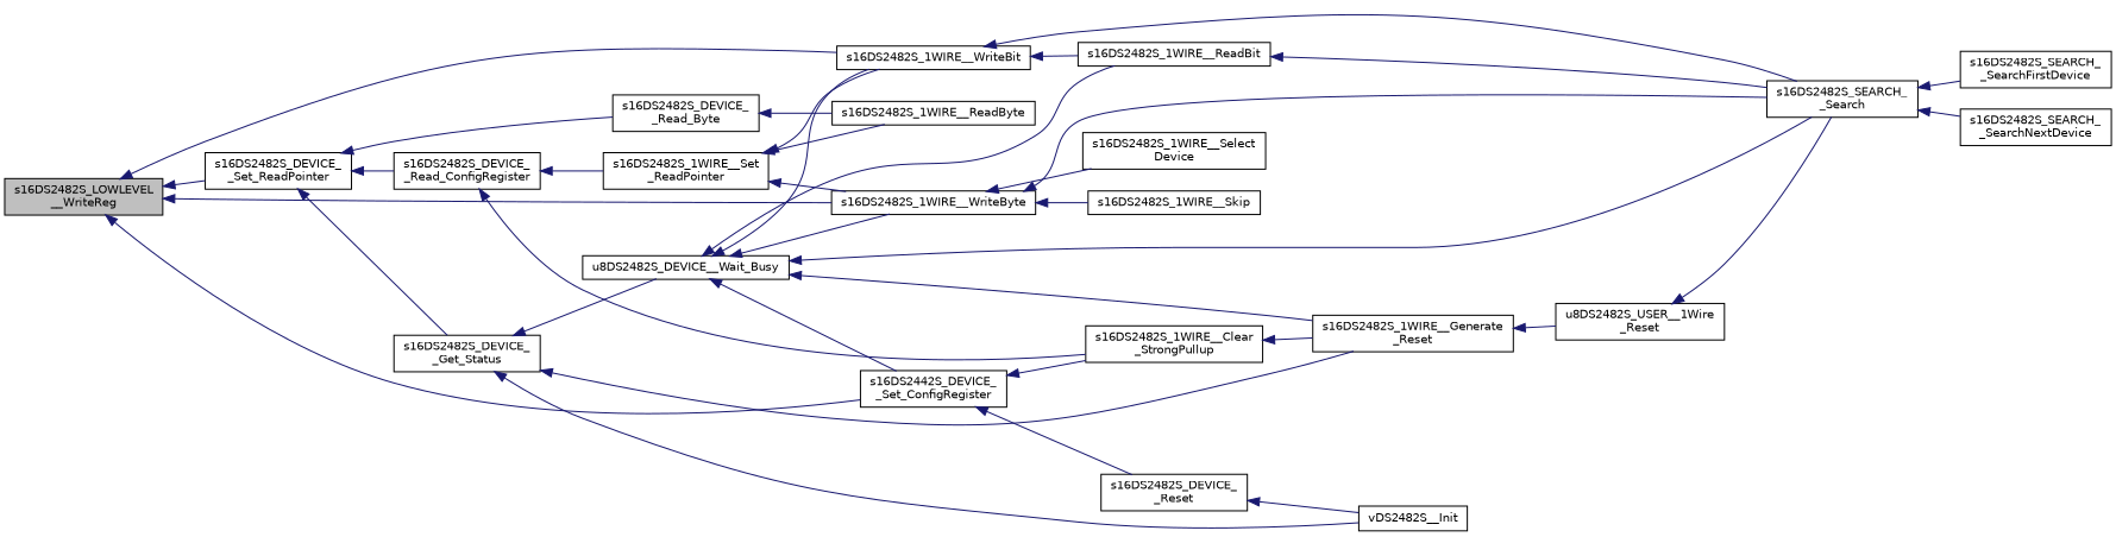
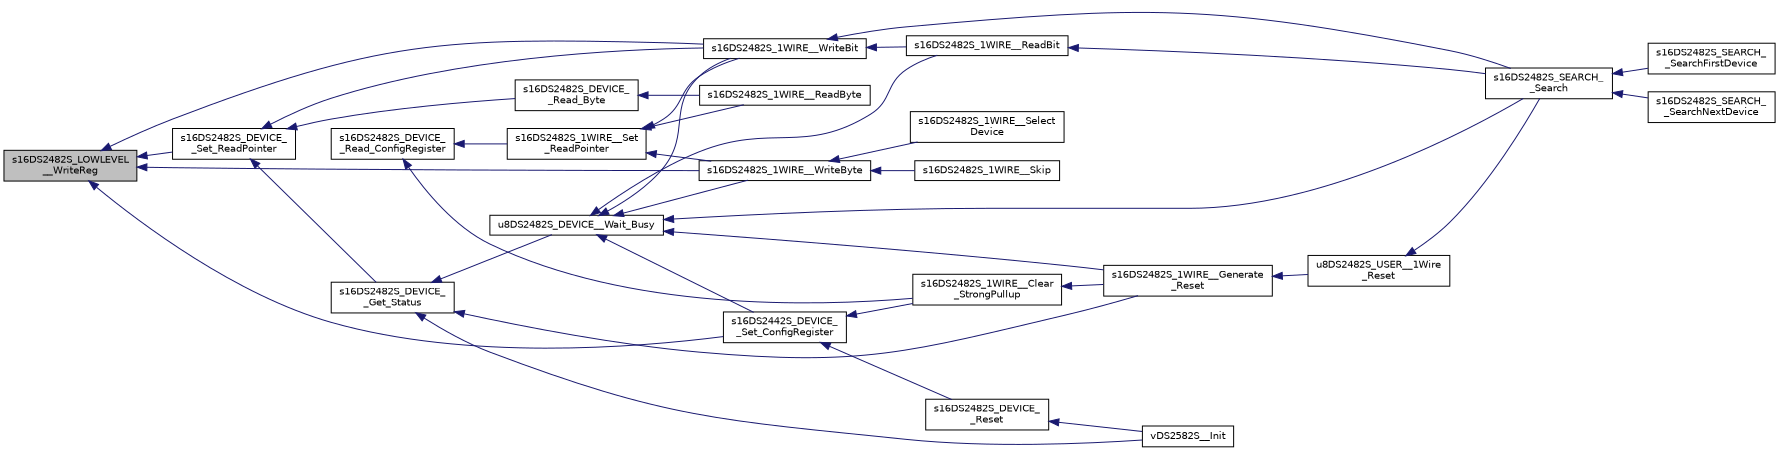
  digraph {
    rankdir=LR
    node [color=black fillcolor=white fontname=Helvetica fontsize=10 shape=record style=filled]
    edge [color=midnightblue dir=back fontname=Helvetica fontsize=10 labelfontname=Helvetica labelfontsize=10 style=solid]
    n1 [fillcolor=grey75 fontcolor=black height=0.2 label="s16DS2482S_LOWLEVEL\l__WriteReg" width=0.4]
    n2 [height=0.2 label=s16DS2482S_1WIRE__WriteBit width=0.4]
    n3 [height=0.2 label=s16DS2482S_1WIRE__WriteByte width=0.4]
    n4 [height=0.2 label="s16DS2442S_DEVICE_\l_Set_ConfigRegister" width=0.4]
    n5 [height=0.2 label="s16DS2482S_DEVICE_\l_Set_ReadPointer" width=0.4]
    n6 [height=0.2 label=s16DS2482S_1WIRE__ReadBit width=0.4]
    n7 [height=0.2 label="s16DS2482S_SEARCH_\l_Search" width=0.4]
    n8 [height=0.2 label="s16DS2482S_1WIRE__Select\lDevice" width=0.4]
    n9 [height=0.2 label=s16DS2482S_1WIRE__Skip width=0.4]
    n10 [height=0.2 label="s16DS2482S_DEVICE_\l_Reset" width=0.4]
    n11 [height=0.2 label="s16DS2482S_1WIRE__Clear\l_StrongPullup" width=0.4]
    n12 [height=0.2 label="s16DS2482S_DEVICE_\l_Get_Status" width=0.4]
    n13 [height=0.2 label="s16DS2482S_DEVICE_\l_Read_Byte" width=0.4]
    n14 [height=0.2 label="s16DS2482S_DEVICE_\l_Read_ConfigRegister" width=0.4]
    n15 [height=0.2 label="s16DS2482S_SEARCH_\l_SearchFirstDevice" width=0.4]
    n16 [height=0.2 label="s16DS2482S_SEARCH_\l_SearchNextDevice" width=0.4]
-   n17 [height=0.2 label=vDS2482S__Init width=0.4]
+   n17 [height=0.2 label=vDS2582S__Init width=0.4]
    n18 [height=0.2 label="s16DS2482S_1WIRE__Generate\l_Reset" width=0.4]
    n19 [height=0.2 label="u8DS2482S_USER__1Wire\l_Reset" width=0.4]
    n20 [height=0.2 label=u8DS2482S_DEVICE__Wait_Busy width=0.4]
    n21 [height=0.2 label=s16DS2482S_1WIRE__ReadByte width=0.4]
    n22 [height=0.2 label="s16DS2482S_1WIRE__Set\l_ReadPointer" width=0.4]
    n1 -> n2
    n1 -> n3
    n1 -> n4
    n1 -> n5
    n2 -> n6
    n2 -> n7
-   n3 -> n7
    n3 -> n8
    n3 -> n9
    n4 -> n10
    n4 -> n11
    n5 -> n12
    n5 -> n13
-   n5 -> n14
+   n5 -> n2
    n6 -> n7
    n7 -> n15
    n7 -> n16
    n10 -> n17
    n11 -> n18
    n12 -> n17
    n12 -> n18
    n12 -> n20
    n13 -> n21
    n14 -> n11
    n14 -> n22
    n18 -> n19
    n19 -> n7
    n20 -> n2
    n20 -> n3
    n20 -> n4
    n20 -> n6
    n20 -> n7
    n20 -> n18
    n22 -> n2
    n22 -> n3
    n22 -> n21
  }
